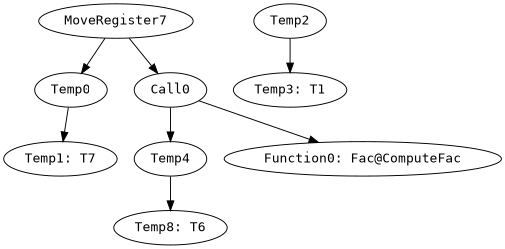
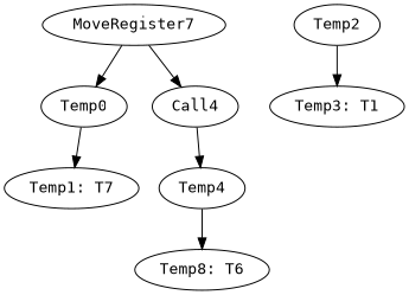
  digraph {
    fontname="DejaVu Sans Mono"
    ordering=out
    node [fontname="DejaVu Sans Mono"]
    edge [fontname="DejaVu Sans Mono"]
    Temp0
    "Temp1: T7"
    n3 [label="Temp3: T1"]
    Temp2
    n5 [label=MoveRegister7]
-   Call0
+   Call0 [label=Call4]
    Temp4
-   "Function0: Fac@ComputeFac"
    n9 [label="Temp8: T6"]
    Temp0 -> "Temp1: T7"
    Temp2 -> n3
    n5 -> Temp0
    n5 -> Call0
    Call0 -> Temp4
-   Call0 -> "Function0: Fac@ComputeFac"
    Temp4 -> n9
  }
